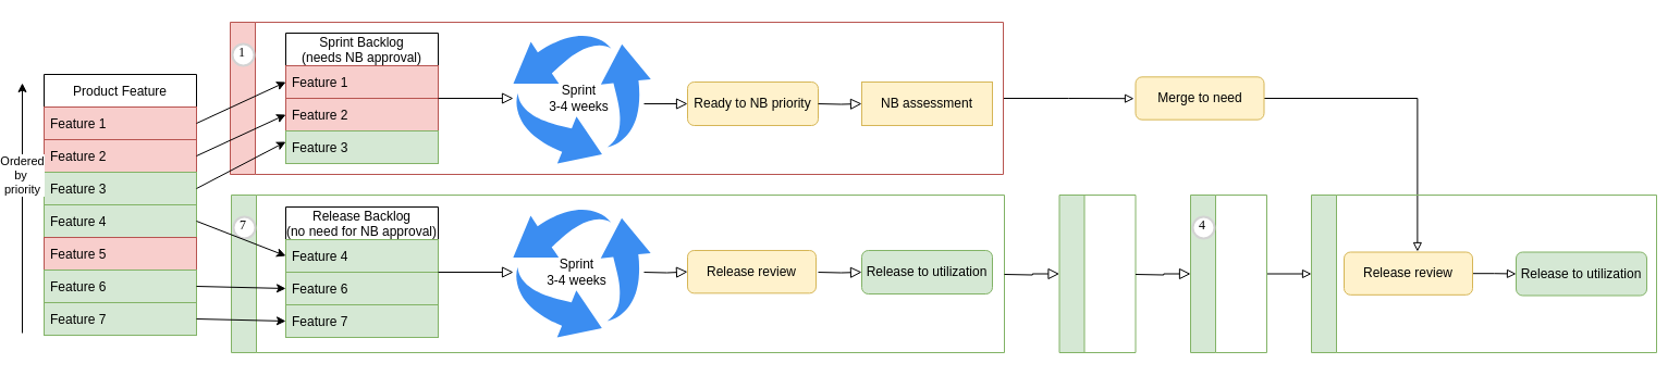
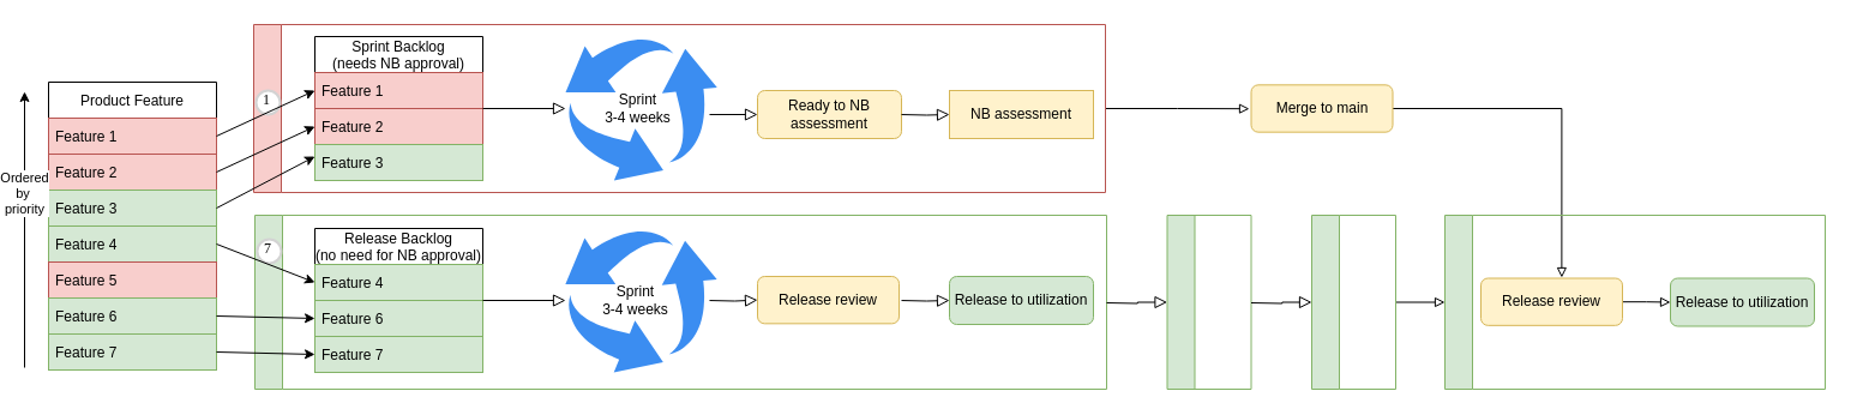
  <mxCell id="0" />
  <mxCell id="1" parent="0" />
  <mxCell id="2" value="" style="swimlane;horizontal=0;fillColor=#d5e8d4;strokeColor=#82b366;" vertex="1" parent="1"><mxGeometry x="212" y="179" width="710" height="145" as="geometry" /></mxCell>
  <mxCell id="3" value="7" style="ellipse;whiteSpace=wrap;html=1;aspect=fixed;strokeWidth=2;fontFamily=Tahoma;spacingBottom=4;spacingRight=2;strokeColor=#d3d3d3;" vertex="1" parent="2"><mxGeometry x="2" y="20" width="20" height="20" as="geometry" /></mxCell>
  <mxCell id="4" value="" style="swimlane;horizontal=0;fillColor=#d5e8d4;strokeColor=#82b366;" vertex="1" parent="1"><mxGeometry x="972.5" y="179" width="70" height="145" as="geometry" /></mxCell>
  <mxCell id="5" style="edgeStyle=orthogonalEdgeStyle;rounded=0;orthogonalLoop=1;jettySize=auto;html=1;exitX=1;exitY=0.5;exitDx=0;exitDy=0;endArrow=block;endFill=0;" edge="1" parent="1" source="6"><mxGeometry relative="1" as="geometry"><mxPoint x="1041" y="90.2" as="targetPoint" /></mxGeometry></mxCell>
  <mxCell id="6" value="" style="swimlane;horizontal=0;fillColor=#f8cecc;strokeColor=#b85450;" vertex="1" parent="1"><mxGeometry x="211" y="20" width="710" height="140" as="geometry" /></mxCell>
- <mxCell id="7" value="1" style="ellipse;whiteSpace=wrap;html=1;aspect=fixed;strokeWidth=2;fontFamily=Tahoma;spacingBottom=4;spacingRight=2;strokeColor=#d3d3d3;" vertex="1" parent="6"><mxGeometry x="2" y="20" width="20" height="20" as="geometry" /></mxCell>
- <mxCell id="8" value="Ready to NB priority" style="rounded=1;whiteSpace=wrap;html=1;fontSize=12;glass=0;strokeWidth=1;shadow=0;fillColor=#fff2cc;strokeColor=#d6b656;" parent="1" vertex="1"><mxGeometry x="631" y="75" width="120" height="40" as="geometry" /></mxCell>
+ <mxCell id="7" value="1" style="ellipse;whiteSpace=wrap;html=1;aspect=fixed;strokeWidth=2;fontFamily=Tahoma;spacingBottom=4;spacingRight=2;strokeColor=#d3d3d3;" vertex="1" parent="6"><mxGeometry x="2" y="55" width="20" height="20" as="geometry" /></mxCell>
+ <mxCell id="8" value="Ready to NB assessment" style="rounded=1;whiteSpace=wrap;html=1;fontSize=12;glass=0;strokeWidth=1;shadow=0;fillColor=#fff2cc;strokeColor=#d6b656;" parent="1" vertex="1"><mxGeometry x="631" y="75" width="120" height="40" as="geometry" /></mxCell>
  <mxCell id="9" value="Product Feature" style="swimlane;fontStyle=0;childLayout=stackLayout;horizontal=1;startSize=30;horizontalStack=0;resizeParent=1;resizeParentMax=0;resizeLast=0;collapsible=1;marginBottom=0;" vertex="1" parent="1"><mxGeometry x="40" y="68" width="140" height="240" as="geometry"><mxRectangle x="20" y="180" width="120" height="30" as="alternateBounds" /></mxGeometry></mxCell>
  <mxCell id="10" value="Feature 1" style="text;strokeColor=#b85450;fillColor=#f8cecc;align=left;verticalAlign=middle;spacingLeft=4;spacingRight=4;overflow=hidden;points=[[0,0.5],[1,0.5]];portConstraint=eastwest;rotatable=0;" vertex="1" parent="9"><mxGeometry y="30" width="140" height="30" as="geometry" /></mxCell>
  <mxCell id="11" value="Feature 2" style="text;strokeColor=#b85450;fillColor=#f8cecc;align=left;verticalAlign=middle;spacingLeft=4;spacingRight=4;overflow=hidden;points=[[0,0.5],[1,0.5]];portConstraint=eastwest;rotatable=0;" vertex="1" parent="9"><mxGeometry y="60" width="140" height="30" as="geometry" /></mxCell>
  <mxCell id="12" value="Feature 3" style="text;strokeColor=#82b366;fillColor=#d5e8d4;align=left;verticalAlign=middle;spacingLeft=4;spacingRight=4;overflow=hidden;points=[[0,0.5],[1,0.5]];portConstraint=eastwest;rotatable=0;" vertex="1" parent="9"><mxGeometry y="90" width="140" height="30" as="geometry" /></mxCell>
  <mxCell id="13" value="Feature 4" style="text;strokeColor=#82b366;fillColor=#d5e8d4;align=left;verticalAlign=middle;spacingLeft=4;spacingRight=4;overflow=hidden;points=[[0,0.5],[1,0.5]];portConstraint=eastwest;rotatable=0;" vertex="1" parent="9"><mxGeometry y="120" width="140" height="30" as="geometry" /></mxCell>
  <mxCell id="14" value="Feature 5" style="text;strokeColor=#b85450;fillColor=#f8cecc;align=left;verticalAlign=middle;spacingLeft=4;spacingRight=4;overflow=hidden;points=[[0,0.5],[1,0.5]];portConstraint=eastwest;rotatable=0;" vertex="1" parent="9"><mxGeometry y="150" width="140" height="30" as="geometry" /></mxCell>
  <mxCell id="15" value="Feature 6" style="text;strokeColor=#82b366;fillColor=#d5e8d4;align=left;verticalAlign=middle;spacingLeft=4;spacingRight=4;overflow=hidden;points=[[0,0.5],[1,0.5]];portConstraint=eastwest;rotatable=0;" vertex="1" parent="9"><mxGeometry y="180" width="140" height="30" as="geometry" /></mxCell>
  <mxCell id="16" value="Feature 7" style="text;strokeColor=#82b366;fillColor=#d5e8d4;align=left;verticalAlign=middle;spacingLeft=4;spacingRight=4;overflow=hidden;points=[[0,0.5],[1,0.5]];portConstraint=eastwest;rotatable=0;" vertex="1" parent="9"><mxGeometry y="210" width="140" height="30" as="geometry" /></mxCell>
  <mxCell id="17" value="Sprint Backlog&#10;(needs NB approval)" style="swimlane;fontStyle=0;childLayout=stackLayout;horizontal=1;startSize=30;horizontalStack=0;resizeParent=1;resizeParentMax=0;resizeLast=0;collapsible=1;marginBottom=0;" vertex="1" parent="1"><mxGeometry x="262" y="30" width="140" height="120" as="geometry" /></mxCell>
  <mxCell id="18" value="Feature 1" style="text;strokeColor=#b85450;fillColor=#f8cecc;align=left;verticalAlign=middle;spacingLeft=4;spacingRight=4;overflow=hidden;points=[[0,0.5],[1,0.5]];portConstraint=eastwest;rotatable=0;" vertex="1" parent="17"><mxGeometry y="30" width="140" height="30" as="geometry" /></mxCell>
  <mxCell id="19" value="Feature 2" style="text;strokeColor=#b85450;fillColor=#f8cecc;align=left;verticalAlign=middle;spacingLeft=4;spacingRight=4;overflow=hidden;points=[[0,0.5],[1,0.5]];portConstraint=eastwest;rotatable=0;" vertex="1" parent="17"><mxGeometry y="60" width="140" height="30" as="geometry" /></mxCell>
  <mxCell id="20" value="Feature 3" style="text;strokeColor=#82b366;fillColor=#d5e8d4;align=left;verticalAlign=middle;spacingLeft=4;spacingRight=4;overflow=hidden;points=[[0,0.5],[1,0.5]];portConstraint=eastwest;rotatable=0;" vertex="1" parent="17"><mxGeometry y="90" width="140" height="30" as="geometry" /></mxCell>
  <mxCell id="21" value="Release Backlog&#10;(no need for NB approval)" style="swimlane;fontStyle=0;childLayout=stackLayout;horizontal=1;startSize=30;horizontalStack=0;resizeParent=1;resizeParentMax=0;resizeLast=0;collapsible=1;marginBottom=0;" vertex="1" parent="1"><mxGeometry x="262" y="190" width="140" height="120" as="geometry" /></mxCell>
  <mxCell id="22" value="Feature 4" style="text;strokeColor=#82b366;fillColor=#d5e8d4;align=left;verticalAlign=middle;spacingLeft=4;spacingRight=4;overflow=hidden;points=[[0,0.5],[1,0.5]];portConstraint=eastwest;rotatable=0;" vertex="1" parent="21"><mxGeometry y="30" width="140" height="30" as="geometry" /></mxCell>
  <mxCell id="23" value="Feature 6" style="text;strokeColor=#82b366;fillColor=#d5e8d4;align=left;verticalAlign=middle;spacingLeft=4;spacingRight=4;overflow=hidden;points=[[0,0.5],[1,0.5]];portConstraint=eastwest;rotatable=0;" vertex="1" parent="21"><mxGeometry y="60" width="140" height="30" as="geometry" /></mxCell>
  <mxCell id="24" value="Feature 7" style="text;strokeColor=#82b366;fillColor=#d5e8d4;align=left;verticalAlign=middle;spacingLeft=4;spacingRight=4;overflow=hidden;points=[[0,0.5],[1,0.5]];portConstraint=eastwest;rotatable=0;" vertex="1" parent="21"><mxGeometry y="90" width="140" height="30" as="geometry" /></mxCell>
  <mxCell id="25" value="" style="endArrow=classic;html=1;rounded=0;entryX=0;entryY=0.5;entryDx=0;entryDy=0;exitX=1;exitY=0.5;exitDx=0;exitDy=0;" edge="1" parent="1" source="10" target="18"><mxGeometry width="50" height="50" relative="1" as="geometry"><mxPoint x="182" y="90" as="sourcePoint" /><mxPoint x="232" y="90" as="targetPoint" /></mxGeometry></mxCell>
  <mxCell id="26" value="" style="endArrow=classic;html=1;rounded=0;entryX=0;entryY=0.5;entryDx=0;entryDy=0;exitX=1;exitY=0.5;exitDx=0;exitDy=0;" edge="1" parent="1" source="11" target="19"><mxGeometry width="50" height="50" relative="1" as="geometry"><mxPoint x="192" y="150" as="sourcePoint" /><mxPoint x="272" y="85" as="targetPoint" /></mxGeometry></mxCell>
  <mxCell id="27" value="" style="endArrow=classic;html=1;rounded=0;exitX=1;exitY=0.5;exitDx=0;exitDy=0;" edge="1" parent="1" source="12"><mxGeometry width="50" height="50" relative="1" as="geometry"><mxPoint x="182" y="190" as="sourcePoint" /><mxPoint x="262" y="130" as="targetPoint" /></mxGeometry></mxCell>
  <mxCell id="28" value="" style="endArrow=classic;html=1;rounded=0;entryX=0;entryY=0.5;entryDx=0;entryDy=0;exitX=1;exitY=0.5;exitDx=0;exitDy=0;" edge="1" parent="1" source="13" target="22"><mxGeometry width="50" height="50" relative="1" as="geometry"><mxPoint x="212" y="170" as="sourcePoint" /><mxPoint x="292" y="105" as="targetPoint" /></mxGeometry></mxCell>
  <mxCell id="29" value="" style="endArrow=classic;html=1;rounded=0;entryX=0;entryY=0.5;entryDx=0;entryDy=0;exitX=1;exitY=0.5;exitDx=0;exitDy=0;" edge="1" parent="1" source="15" target="23"><mxGeometry width="50" height="50" relative="1" as="geometry"><mxPoint x="192" y="235" as="sourcePoint" /><mxPoint x="272" y="245" as="targetPoint" /></mxGeometry></mxCell>
  <mxCell id="30" value="" style="endArrow=classic;html=1;rounded=0;entryX=0;entryY=0.5;entryDx=0;entryDy=0;exitX=1;exitY=0.5;exitDx=0;exitDy=0;" edge="1" parent="1" source="16" target="24"><mxGeometry width="50" height="50" relative="1" as="geometry"><mxPoint x="182" y="270" as="sourcePoint" /><mxPoint x="272" y="275" as="targetPoint" /></mxGeometry></mxCell>
  <mxCell id="31" value="" style="endArrow=classic;html=1;rounded=0;" edge="1" parent="1"><mxGeometry width="50" height="50" relative="1" as="geometry"><mxPoint x="20" y="306" as="sourcePoint" /><mxPoint x="20" y="76" as="targetPoint" /></mxGeometry></mxCell>
  <mxCell id="32" value="Ordered&lt;br&gt;by&amp;nbsp;&lt;br&gt;priority" style="edgeLabel;html=1;align=center;verticalAlign=middle;resizable=0;points=[];" vertex="1" connectable="0" parent="31"><mxGeometry x="0.27" y="1" relative="1" as="geometry"><mxPoint as="offset" /></mxGeometry></mxCell>
  <mxCell id="33" value="" style="sketch=0;html=1;aspect=fixed;strokeColor=none;shadow=0;align=center;verticalAlign=top;fillColor=#3B8DF1;shape=mxgraph.gcp2.arrow_cycle;flipH=1;" vertex="1" parent="1"><mxGeometry x="471" y="30" width="126.32" height="120" as="geometry" /></mxCell>
  <mxCell id="34" value="Sprint&lt;br&gt;3-4 weeks" style="text;html=1;align=center;verticalAlign=middle;resizable=0;points=[];autosize=1;strokeColor=none;fillColor=none;" vertex="1" parent="1"><mxGeometry x="496" y="75" width="70" height="30" as="geometry" /></mxCell>
  <mxCell id="35" value="" style="sketch=0;html=1;aspect=fixed;strokeColor=none;shadow=0;align=center;verticalAlign=top;fillColor=#3B8DF1;shape=mxgraph.gcp2.arrow_cycle;flipH=1;" vertex="1" parent="1"><mxGeometry x="470.84" y="190" width="126.32" height="120" as="geometry" /></mxCell>
  <mxCell id="36" value="Sprint&lt;br&gt;3-4 weeks" style="text;html=1;align=center;verticalAlign=middle;resizable=0;points=[];autosize=1;strokeColor=none;fillColor=none;" vertex="1" parent="1"><mxGeometry x="494" y="235" width="70" height="30" as="geometry" /></mxCell>
  <mxCell id="37" value="" style="rounded=0;html=1;jettySize=auto;orthogonalLoop=1;fontSize=11;endArrow=block;endFill=0;endSize=8;strokeWidth=1;shadow=0;labelBackgroundColor=none;edgeStyle=orthogonalEdgeStyle;exitX=1;exitY=0.5;exitDx=0;exitDy=0;" edge="1" parent="1" source="17"><mxGeometry relative="1" as="geometry"><mxPoint x="811" y="60" as="sourcePoint" /><mxPoint x="471" y="90" as="targetPoint" /></mxGeometry></mxCell>
  <mxCell id="38" value="" style="rounded=0;html=1;jettySize=auto;orthogonalLoop=1;fontSize=11;endArrow=block;endFill=0;endSize=8;strokeWidth=1;shadow=0;labelBackgroundColor=none;edgeStyle=orthogonalEdgeStyle;exitX=1;exitY=0.5;exitDx=0;exitDy=0;" edge="1" parent="1" source="21"><mxGeometry relative="1" as="geometry"><mxPoint x="412" y="100" as="sourcePoint" /><mxPoint x="471" y="250" as="targetPoint" /></mxGeometry></mxCell>
  <mxCell id="39" value="" style="rounded=0;html=1;jettySize=auto;orthogonalLoop=1;fontSize=11;endArrow=block;endFill=0;endSize=8;strokeWidth=1;shadow=0;labelBackgroundColor=none;edgeStyle=orthogonalEdgeStyle;entryX=0;entryY=0.5;entryDx=0;entryDy=0;exitX=0.05;exitY=0.542;exitDx=0;exitDy=0;exitPerimeter=0;" edge="1" parent="1" source="33" target="8"><mxGeometry relative="1" as="geometry"><mxPoint x="611" y="90" as="sourcePoint" /><mxPoint x="481" y="100" as="targetPoint" /></mxGeometry></mxCell>
  <mxCell id="40" value="NB assessment" style="whiteSpace=wrap;html=1;fontSize=12;glass=0;strokeWidth=1;shadow=0;fillColor=#fff2cc;strokeColor=#d6b656;rounded=0;" vertex="1" parent="1"><mxGeometry x="791" y="75" width="120" height="40" as="geometry" /></mxCell>
  <mxCell id="41" value="" style="rounded=0;html=1;jettySize=auto;orthogonalLoop=1;fontSize=11;endArrow=block;endFill=0;endSize=8;strokeWidth=1;shadow=0;labelBackgroundColor=none;edgeStyle=orthogonalEdgeStyle;entryX=0;entryY=0.5;entryDx=0;entryDy=0;exitX=0.05;exitY=0.542;exitDx=0;exitDy=0;exitPerimeter=0;" edge="1" parent="1" target="40"><mxGeometry relative="1" as="geometry"><mxPoint x="751.004" y="95.04" as="sourcePoint" /><mxPoint x="641" y="100" as="targetPoint" /></mxGeometry></mxCell>
  <mxCell id="42" value="Release review" style="rounded=1;whiteSpace=wrap;html=1;fontSize=12;glass=0;strokeWidth=1;shadow=0;fillColor=#fff2cc;strokeColor=#d6b656;" vertex="1" parent="1"><mxGeometry x="631" y="230" width="118" height="39.33" as="geometry" /></mxCell>
  <mxCell id="43" value="" style="rounded=0;html=1;jettySize=auto;orthogonalLoop=1;fontSize=11;endArrow=block;endFill=0;endSize=8;strokeWidth=1;shadow=0;labelBackgroundColor=none;edgeStyle=orthogonalEdgeStyle;entryX=0;entryY=0.5;entryDx=0;entryDy=0;exitX=0.05;exitY=0.542;exitDx=0;exitDy=0;exitPerimeter=0;" edge="1" parent="1" target="42"><mxGeometry relative="1" as="geometry"><mxPoint x="591.004" y="250.04" as="sourcePoint" /><mxPoint x="481" y="255" as="targetPoint" /></mxGeometry></mxCell>
  <mxCell id="44" value="Release to utilization" style="rounded=1;whiteSpace=wrap;html=1;fontSize=12;glass=0;strokeWidth=1;shadow=0;fillColor=#d5e8d4;strokeColor=#82b366;" vertex="1" parent="1"><mxGeometry x="791" y="230" width="120" height="40" as="geometry" /></mxCell>
  <mxCell id="45" value="" style="rounded=0;html=1;jettySize=auto;orthogonalLoop=1;fontSize=11;endArrow=block;endFill=0;endSize=8;strokeWidth=1;shadow=0;labelBackgroundColor=none;edgeStyle=orthogonalEdgeStyle;entryX=0;entryY=0.5;entryDx=0;entryDy=0;exitX=0.05;exitY=0.542;exitDx=0;exitDy=0;exitPerimeter=0;" edge="1" parent="1" target="44"><mxGeometry relative="1" as="geometry"><mxPoint x="751.004" y="250.04" as="sourcePoint" /><mxPoint x="641" y="255" as="targetPoint" /></mxGeometry></mxCell>
  <mxCell id="46" value="" style="rounded=0;html=1;jettySize=auto;orthogonalLoop=1;fontSize=11;endArrow=block;endFill=0;endSize=8;strokeWidth=1;shadow=0;labelBackgroundColor=none;edgeStyle=orthogonalEdgeStyle;entryX=0;entryY=0.5;entryDx=0;entryDy=0;" edge="1" parent="1" target="4"><mxGeometry relative="1" as="geometry"><mxPoint x="922" y="252" as="sourcePoint" /><mxPoint x="792" y="249" as="targetPoint" /></mxGeometry></mxCell>
  <mxCell id="47" style="edgeStyle=orthogonalEdgeStyle;rounded=0;orthogonalLoop=1;jettySize=auto;html=1;exitX=1;exitY=0.5;exitDx=0;exitDy=0;entryX=0;entryY=0.5;entryDx=0;entryDy=0;endArrow=block;endFill=0;" edge="1" parent="1" source="48" target="56"><mxGeometry relative="1" as="geometry" /></mxCell>
  <mxCell id="48" value="" style="swimlane;horizontal=0;fillColor=#d5e8d4;strokeColor=#82b366;" vertex="1" parent="1"><mxGeometry x="1093" y="179" width="70" height="145" as="geometry" /></mxCell>
- <mxCell id="49" value="4" style="ellipse;whiteSpace=wrap;html=1;aspect=fixed;strokeWidth=2;fontFamily=Tahoma;spacingBottom=4;spacingRight=2;strokeColor=#d3d3d3;" vertex="1" parent="48"><mxGeometry x="2" y="20" width="20" height="20" as="geometry" /></mxCell>
  <mxCell id="50" value="" style="rounded=0;html=1;jettySize=auto;orthogonalLoop=1;fontSize=11;endArrow=block;endFill=0;endSize=8;strokeWidth=1;shadow=0;labelBackgroundColor=none;edgeStyle=orthogonalEdgeStyle;entryX=0;entryY=0.5;entryDx=0;entryDy=0;" edge="1" parent="1" target="48"><mxGeometry relative="1" as="geometry"><mxPoint x="1042.5" y="252" as="sourcePoint" /><mxPoint x="912.5" y="249" as="targetPoint" /></mxGeometry></mxCell>
  <mxCell id="51" value="" style="edgeStyle=orthogonalEdgeStyle;rounded=0;orthogonalLoop=1;jettySize=auto;html=1;endArrow=block;endFill=0;" edge="1" parent="1" source="52" target="53"><mxGeometry relative="1" as="geometry" /></mxCell>
  <mxCell id="52" value="Release review" style="rounded=1;whiteSpace=wrap;html=1;fontSize=12;glass=0;strokeWidth=1;shadow=0;fillColor=#fff2cc;strokeColor=#d6b656;" vertex="1" parent="1"><mxGeometry x="1234" y="231.5" width="118" height="39.33" as="geometry" /></mxCell>
  <mxCell id="53" value="Release to utilization" style="rounded=1;whiteSpace=wrap;html=1;fontSize=12;glass=0;strokeWidth=1;shadow=0;fillColor=#d5e8d4;strokeColor=#82b366;" vertex="1" parent="1"><mxGeometry x="1392" y="231.5" width="120" height="40" as="geometry" /></mxCell>
  <mxCell id="54" style="edgeStyle=orthogonalEdgeStyle;rounded=0;orthogonalLoop=1;jettySize=auto;html=1;exitX=1;exitY=0.5;exitDx=0;exitDy=0;entryX=0.571;entryY=-0.013;entryDx=0;entryDy=0;entryPerimeter=0;endArrow=block;endFill=0;" edge="1" parent="1" source="55" target="52"><mxGeometry relative="1" as="geometry" /></mxCell>
- <mxCell id="55" value="Merge to need" style="rounded=1;whiteSpace=wrap;html=1;fontSize=12;glass=0;strokeWidth=1;shadow=0;fillColor=#fff2cc;strokeColor=#d6b656;" vertex="1" parent="1"><mxGeometry x="1042.5" y="70.34" width="118" height="39.33" as="geometry" /></mxCell>
+ <mxCell id="55" value="Merge to main" style="rounded=1;whiteSpace=wrap;html=1;fontSize=12;glass=0;strokeWidth=1;shadow=0;fillColor=#fff2cc;strokeColor=#d6b656;" vertex="1" parent="1"><mxGeometry x="1042.5" y="70.34" width="118" height="39.33" as="geometry" /></mxCell>
  <mxCell id="56" value="" style="swimlane;horizontal=0;fillColor=#d5e8d4;strokeColor=#82b366;" vertex="1" parent="1"><mxGeometry x="1204" y="179" width="317" height="145" as="geometry" /></mxCell>
